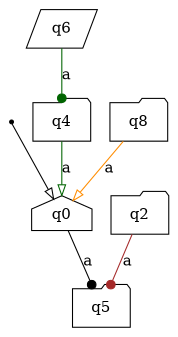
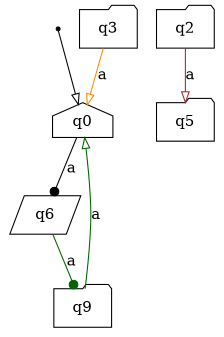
  digraph {
    node [shape=folder]
    edge [arrowhead=onormal color=black]
    __start [shape=point]
    q0 [shape=house]
    n3 [label=q6 shape=parallelogram]
-   q4
+   q4 [label=q9]
    q2
    q5
-   q3 [label=q8]
+   q3
    __start -> q0
-   q0 -> q5 [arrowhead=dot label=a]
+   q0 -> n3 [arrowhead=dot label=a]
    n3 -> q4 [arrowhead=dot color=darkgreen label=a]
    q4 -> q0 [color=darkgreen label=a]
-   q2 -> q5 [arrowhead=dot color=brown label=a]
+   q2 -> q5 [color=brown label=a]
    q3 -> q0 [color=darkorange label=a]
  }
